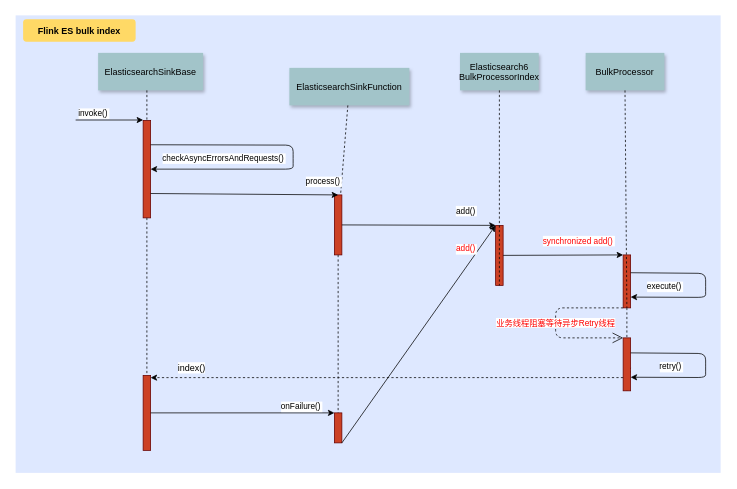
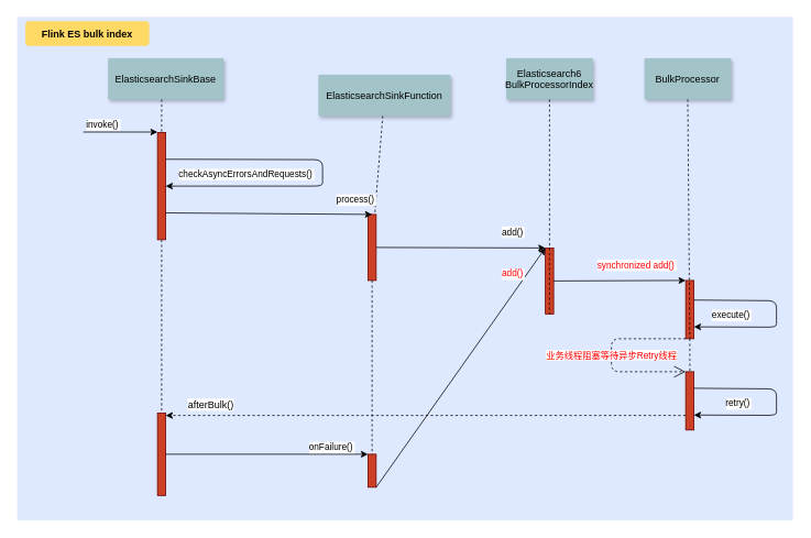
  <mxCell id="0" />
  <mxCell id="1" parent="0" />
  <mxCell id="2" value="" style="fillColor=#DEE8FF;strokeColor=none" parent="1" vertex="1"><mxGeometry x="20" y="20" width="940" height="610" as="geometry" /></mxCell>
  <mxCell id="3" value="" style="fillColor=#CC4125;strokeColor=#660000" parent="1" vertex="1"><mxGeometry x="190" y="160" width="10" height="130" as="geometry" /></mxCell>
  <mxCell id="4" value="invoke()" style="edgeStyle=none;verticalLabelPosition=top;verticalAlign=bottom;labelPosition=left;align=right" parent="1" edge="1"><mxGeometry x="110" y="49.5" width="100" height="100" as="geometry"><mxPoint x="100" y="159.5" as="sourcePoint" /><mxPoint x="190" y="159.5" as="targetPoint" /></mxGeometry></mxCell>
  <mxCell id="5" value="ElasticsearchSinkBase" style="shadow=1;fillColor=#A2C4C9;strokeColor=none" parent="1" vertex="1"><mxGeometry x="130" y="70" width="140" height="50" as="geometry" /></mxCell>
  <mxCell id="6" value="" style="fillColor=#CC4125;strokeColor=#660000" parent="1" vertex="1"><mxGeometry x="445" y="259.39" width="10" height="80" as="geometry" /></mxCell>
  <mxCell id="7" value="ElasticsearchSinkFunction" style="shadow=1;fillColor=#A2C4C9;strokeColor=none" parent="1" vertex="1"><mxGeometry x="385" y="90" width="160" height="50" as="geometry" /></mxCell>
  <mxCell id="8" value="" style="edgeStyle=none;endArrow=none;dashed=1" parent="1" source="7" target="6" edge="1"><mxGeometry x="272.335" y="165" width="100" height="100" as="geometry"><mxPoint x="337.259" y="120" as="sourcePoint" /><mxPoint x="337.576" y="175" as="targetPoint" /></mxGeometry></mxCell>
  <mxCell id="9" value="process()" style="edgeStyle=none;verticalLabelPosition=top;verticalAlign=bottom;exitX=1;exitY=0.75;exitDx=0;exitDy=0;entryX=0.5;entryY=0;entryDx=0;entryDy=0;" parent="1" edge="1" target="6" source="3"><mxGeometry width="100" height="100" as="geometry"><mxPoint x="200" y="189.5" as="sourcePoint" /><mxPoint x="330" y="189.5" as="targetPoint" /><mxPoint x="105" y="-8" as="offset" /></mxGeometry></mxCell>
  <mxCell id="10" value="" style="fillColor=#CC4125;strokeColor=#660000" parent="1" vertex="1"><mxGeometry x="660" y="300.004" width="10" height="80" as="geometry" /></mxCell>
  <mxCell id="11" value="Elasticsearch6&#10;BulkProcessorIndex" style="shadow=1;fillColor=#A2C4C9;strokeColor=none" parent="1" vertex="1"><mxGeometry x="612.5" y="70" width="105" height="50" as="geometry" /></mxCell>
  <mxCell id="12" value="" style="edgeStyle=none;endArrow=none;dashed=1;entryX=0.5;entryY=1;entryDx=0;entryDy=0;" parent="1" source="11" target="10" edge="1"><mxGeometry x="614.488" y="175.0" width="100" height="100" as="geometry"><mxPoint x="664.653" y="120" as="sourcePoint" /><mxPoint x="664.653" y="270" as="targetPoint" /></mxGeometry></mxCell>
  <mxCell id="13" value="" style="edgeStyle=elbowEdgeStyle;elbow=horizontal;endArrow=none;dashed=1" parent="1" source="5" target="3" edge="1"><mxGeometry x="230.0" y="310" width="100" height="100" as="geometry"><mxPoint x="220" y="420" as="sourcePoint" /><mxPoint x="320" y="320" as="targetPoint" /></mxGeometry></mxCell>
  <mxCell id="14" value="" style="fillColor=#CC4125;strokeColor=#660000" parent="1" vertex="1"><mxGeometry x="190" y="500" width="10" height="100" as="geometry" /></mxCell>
  <mxCell id="15" value="" style="edgeStyle=none;dashed=1;endArrow=none" parent="1" source="3" target="14" edge="1"><mxGeometry x="50" y="300" width="100" height="100" as="geometry"><mxPoint x="40" y="410" as="sourcePoint" /><mxPoint x="140" y="310" as="targetPoint" /></mxGeometry></mxCell>
  <mxCell id="16" value="" style="fillColor=#CC4125;strokeColor=#660000" parent="1" vertex="1"><mxGeometry x="445" y="550" width="10" height="40" as="geometry" /></mxCell>
  <mxCell id="17" value="" style="edgeStyle=none;endArrow=none;dashed=1" parent="1" source="6" target="16" edge="1"><mxGeometry x="376.571" y="339.697" width="100" height="100" as="geometry"><mxPoint x="441.736" y="294.697" as="sourcePoint" /><mxPoint x="441.736" y="474.091" as="targetPoint" /></mxGeometry></mxCell>
  <mxCell id="18" value="Flink ES bulk index" style="rounded=1;fontStyle=1;fillColor=#FFD966;strokeColor=none" parent="1" vertex="1"><mxGeometry x="30" y="25" width="150" height="30" as="geometry" /></mxCell>
  <mxCell id="19" value="checkAsyncErrorsAndRequests()" style="edgeStyle=none;verticalLabelPosition=top;verticalAlign=bottom;labelPosition=left;align=right;exitX=1;exitY=0.25;exitDx=0;exitDy=0;entryX=1;entryY=0.5;entryDx=0;entryDy=0;" edge="1" parent="1" source="3" target="3"><mxGeometry width="100" height="100" as="geometry"><mxPoint x="110" y="169.5" as="sourcePoint" /><mxPoint x="200" y="169.5" as="targetPoint" /><Array as="points"><mxPoint x="390" y="193" /><mxPoint x="390" y="210" /><mxPoint x="390" y="225" /></Array><mxPoint x="180" y="11" as="offset" /></mxGeometry></mxCell>
  <mxCell id="20" value="add()" style="edgeStyle=none;verticalLabelPosition=top;verticalAlign=bottom;exitX=1;exitY=0.5;exitDx=0;exitDy=0;entryX=0;entryY=0;entryDx=0;entryDy=0;" edge="1" parent="1" source="6" target="10"><mxGeometry width="100" height="100" as="geometry"><mxPoint x="455" y="290" as="sourcePoint" /><mxPoint x="705" y="291.89" as="targetPoint" /><mxPoint x="63" y="-10" as="offset" /></mxGeometry></mxCell>
  <mxCell id="21" value="BulkProcessor" style="shadow=1;fillColor=#A2C4C9;strokeColor=none" vertex="1" parent="1"><mxGeometry x="780" y="70" width="105" height="50" as="geometry" /></mxCell>
  <mxCell id="22" value="" style="edgeStyle=none;endArrow=none;dashed=1;exitX=0.5;exitY=1;exitDx=0;exitDy=0;" edge="1" parent="1" source="27"><mxGeometry x="799.071" y="205" width="100" height="100" as="geometry"><mxPoint x="832.5" y="120" as="sourcePoint" /><mxPoint x="840" y="490" as="targetPoint" /></mxGeometry></mxCell>
  <mxCell id="23" value="synchronized add()" style="edgeStyle=none;verticalLabelPosition=top;verticalAlign=bottom;exitX=1;exitY=0.5;exitDx=0;exitDy=0;entryX=0;entryY=0;entryDx=0;entryDy=0;fontColor=#FF0000;" edge="1" parent="1" source="10" target="24"><mxGeometry width="100" height="100" as="geometry"><mxPoint x="680" y="338.39" as="sourcePoint" /><mxPoint x="800" y="339" as="targetPoint" /><mxPoint x="20" y="-10" as="offset" /></mxGeometry></mxCell>
  <mxCell id="24" value="" style="fillColor=#CC4125;strokeColor=#660000" vertex="1" parent="1"><mxGeometry x="830" y="339.39" width="10" height="70.61" as="geometry" /></mxCell>
  <mxCell id="25" value="" style="edgeStyle=none;endArrow=none;dashed=1;exitX=0.5;exitY=1;exitDx=0;exitDy=0;entryX=0.5;entryY=1;entryDx=0;entryDy=0;" edge="1" parent="1" source="21" target="24"><mxGeometry x="799.071" y="205" width="100" height="100" as="geometry"><mxPoint x="832.5" y="120" as="sourcePoint" /><mxPoint x="840" y="490" as="targetPoint" /></mxGeometry></mxCell>
  <mxCell id="26" value="execute()" style="edgeStyle=none;verticalLabelPosition=top;verticalAlign=bottom;labelPosition=left;align=right;exitX=1;exitY=0.25;exitDx=0;exitDy=0;entryX=1;entryY=0.5;entryDx=0;entryDy=0;" edge="1" parent="1"><mxGeometry width="100" height="100" as="geometry"><mxPoint x="840" y="363.14" as="sourcePoint" /><mxPoint x="840" y="395.64" as="targetPoint" /><Array as="points"><mxPoint x="940" y="364" /><mxPoint x="940" y="381" /><mxPoint x="940" y="396" /></Array><mxPoint x="70" y="11" as="offset" /></mxGeometry></mxCell>
  <mxCell id="27" value="" style="fillColor=#CC4125;strokeColor=#660000" vertex="1" parent="1"><mxGeometry x="830" y="450" width="10" height="70.61" as="geometry" /></mxCell>
  <mxCell id="28" value="" style="edgeStyle=none;endArrow=none;dashed=1;exitX=0.5;exitY=1;exitDx=0;exitDy=0;" edge="1" parent="1" source="24" target="27"><mxGeometry x="799.071" y="205" width="100" height="100" as="geometry"><mxPoint x="835" y="410" as="sourcePoint" /><mxPoint x="840" y="490" as="targetPoint" /></mxGeometry></mxCell>
  <mxCell id="29" value="retry()" style="edgeStyle=none;verticalLabelPosition=top;verticalAlign=bottom;labelPosition=left;align=right;exitX=1;exitY=0.25;exitDx=0;exitDy=0;entryX=1;entryY=0.5;entryDx=0;entryDy=0;" edge="1" parent="1"><mxGeometry y="106.86" width="100" height="100" as="geometry"><mxPoint x="840" y="470" as="sourcePoint" /><mxPoint x="840" y="502.5" as="targetPoint" /><Array as="points"><mxPoint x="940" y="470.86" /><mxPoint x="940" y="487.86" /><mxPoint x="940" y="502.86" /></Array><mxPoint x="70" y="11" as="offset" /></mxGeometry></mxCell>
- <mxCell id="30" value="&lt;font color=&quot;#000000&quot;&gt;index()&lt;/font&gt;" style="text;html=1;align=center;verticalAlign=middle;whiteSpace=wrap;rounded=0;labelBackgroundColor=#FFFFFF;" vertex="1" parent="1"><mxGeometry x="230" y="480" width="50" height="20" as="geometry" /></mxCell>
+ <mxCell id="30" value="&lt;font color=&quot;#000000&quot;&gt;afterBulk()&lt;/font&gt;" style="text;html=1;align=center;verticalAlign=middle;whiteSpace=wrap;rounded=0;labelBackgroundColor=#FFFFFF;" vertex="1" parent="1"><mxGeometry x="230" y="480" width="50" height="20" as="geometry" /></mxCell>
  <mxCell id="31" value="onFailure()" style="edgeStyle=none;verticalLabelPosition=top;verticalAlign=bottom;entryX=0;entryY=0;entryDx=0;entryDy=0;exitX=1;exitY=0.5;exitDx=0;exitDy=0;" edge="1" parent="1" source="14" target="16"><mxGeometry width="100" height="100" as="geometry"><mxPoint x="210" y="570" as="sourcePoint" /><mxPoint x="450" y="531" as="targetPoint" /><mxPoint x="78" as="offset" /></mxGeometry></mxCell>
  <mxCell id="32" value="业务线程阻塞等待异步Retry线程" style="endArrow=open;endSize=12;dashed=1;html=1;fontColor=#FF0000;entryX=0;entryY=0;entryDx=0;entryDy=0;" edge="1" parent="1" target="27"><mxGeometry width="160" relative="1" as="geometry"><mxPoint x="830" y="410" as="sourcePoint" /><mxPoint x="800" y="540" as="targetPoint" /><Array as="points"><mxPoint x="740" y="410" /><mxPoint x="740" y="450" /></Array></mxGeometry></mxCell>
  <mxCell id="33" value="" style="edgeStyle=elbowEdgeStyle;elbow=vertical;dashed=1;verticalLabelPosition=bottom;verticalAlign=top;exitX=0;exitY=0.75;exitDx=0;exitDy=0;" edge="1" parent="1" source="27"><mxGeometry x="530" y="549.078" width="100" height="100" as="geometry"><mxPoint x="990" y="551.736" as="sourcePoint" /><mxPoint x="200" y="503" as="targetPoint" /><Array as="points"><mxPoint x="410" y="503" /><mxPoint x="600" y="503" /></Array></mxGeometry></mxCell>
  <mxCell id="34" value="add()" style="edgeStyle=none;verticalLabelPosition=top;verticalAlign=bottom;exitX=1;exitY=1;exitDx=0;exitDy=0;fontColor=#FF0000;" edge="1" parent="1" source="16"><mxGeometry width="100" height="100" as="geometry"><mxPoint x="465" y="309.39" as="sourcePoint" /><mxPoint x="660" y="300" as="targetPoint" /><mxPoint x="63" y="-105" as="offset" /></mxGeometry></mxCell>
